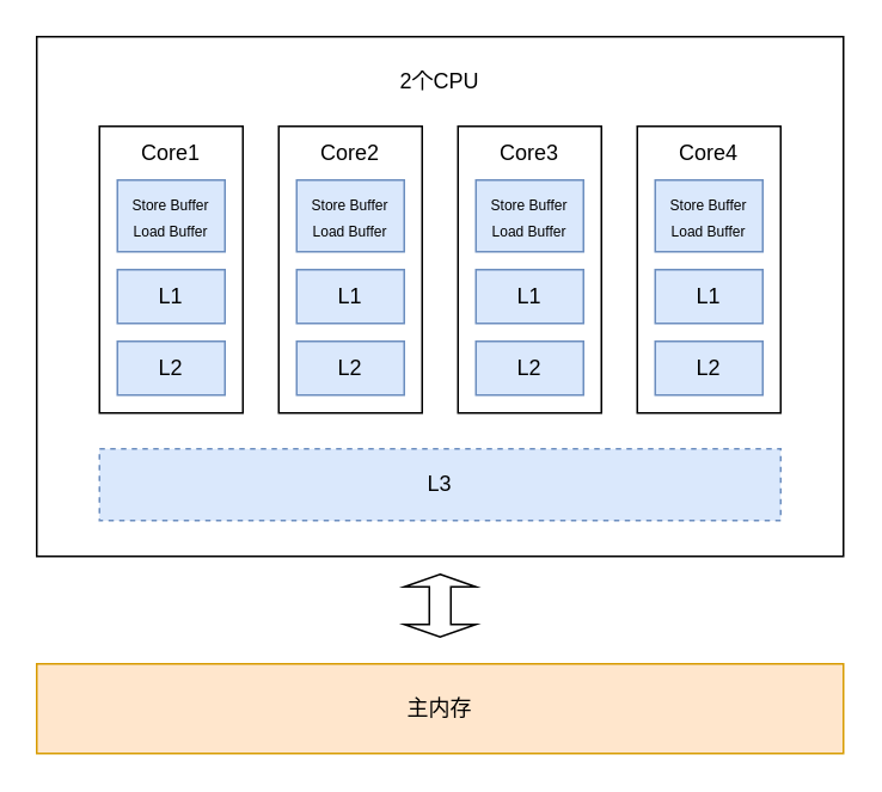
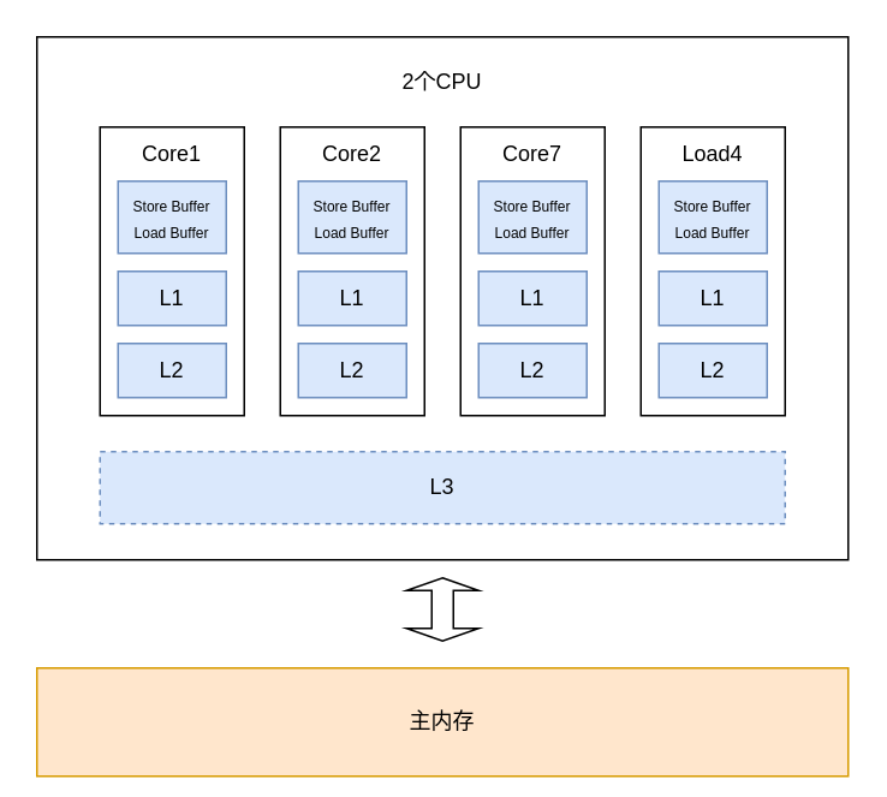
  <mxCell id="0" />
  <mxCell id="1" parent="0" />
  <mxCell id="2" value="" style="rounded=0;whiteSpace=wrap;html=1;" vertex="1" parent="1"><mxGeometry x="20" y="20" width="450" height="290" as="geometry" /></mxCell>
  <mxCell id="3" value="2个CPU" style="text;html=1;strokeColor=none;fillColor=none;align=center;verticalAlign=middle;whiteSpace=wrap;rounded=0;" vertex="1" parent="1"><mxGeometry x="215" y="30" width="60" height="30" as="geometry" /></mxCell>
  <mxCell id="4" value="" style="rounded=0;whiteSpace=wrap;html=1;" vertex="1" parent="1"><mxGeometry x="55" y="70" width="80" height="160" as="geometry" /></mxCell>
  <mxCell id="5" value="L1" style="rounded=0;whiteSpace=wrap;html=1;fillColor=#dae8fc;strokeColor=#6c8ebf;" vertex="1" parent="1"><mxGeometry x="65" y="150" width="60" height="30" as="geometry" /></mxCell>
  <mxCell id="6" value="L2" style="rounded=0;whiteSpace=wrap;html=1;fillColor=#dae8fc;strokeColor=#6c8ebf;" vertex="1" parent="1"><mxGeometry x="65" y="190" width="60" height="30" as="geometry" /></mxCell>
  <mxCell id="7" value="Core1" style="text;html=1;strokeColor=none;fillColor=none;align=center;verticalAlign=middle;whiteSpace=wrap;rounded=0;" vertex="1" parent="1"><mxGeometry x="65" y="70" width="60" height="30" as="geometry" /></mxCell>
  <mxCell id="8" value="" style="rounded=0;whiteSpace=wrap;html=1;" vertex="1" parent="1"><mxGeometry x="155" y="70" width="80" height="160" as="geometry" /></mxCell>
  <mxCell id="9" value="L1" style="rounded=0;whiteSpace=wrap;html=1;fillColor=#dae8fc;strokeColor=#6c8ebf;" vertex="1" parent="1"><mxGeometry x="165" y="150" width="60" height="30" as="geometry" /></mxCell>
  <mxCell id="10" value="L2" style="rounded=0;whiteSpace=wrap;html=1;fillColor=#dae8fc;strokeColor=#6c8ebf;" vertex="1" parent="1"><mxGeometry x="165" y="190" width="60" height="30" as="geometry" /></mxCell>
  <mxCell id="11" value="Core2" style="text;html=1;strokeColor=none;fillColor=none;align=center;verticalAlign=middle;whiteSpace=wrap;rounded=0;" vertex="1" parent="1"><mxGeometry x="165" y="70" width="60" height="30" as="geometry" /></mxCell>
  <mxCell id="12" value="" style="rounded=0;whiteSpace=wrap;html=1;" vertex="1" parent="1"><mxGeometry x="255" y="70" width="80" height="160" as="geometry" /></mxCell>
  <mxCell id="13" value="L1" style="rounded=0;whiteSpace=wrap;html=1;fillColor=#dae8fc;strokeColor=#6c8ebf;" vertex="1" parent="1"><mxGeometry x="265" y="150" width="60" height="30" as="geometry" /></mxCell>
  <mxCell id="14" value="L2" style="rounded=0;whiteSpace=wrap;html=1;fillColor=#dae8fc;strokeColor=#6c8ebf;" vertex="1" parent="1"><mxGeometry x="265" y="190" width="60" height="30" as="geometry" /></mxCell>
- <mxCell id="15" value="Core3" style="text;html=1;strokeColor=none;fillColor=none;align=center;verticalAlign=middle;whiteSpace=wrap;rounded=0;" vertex="1" parent="1"><mxGeometry x="265" y="70" width="60" height="30" as="geometry" /></mxCell>
+ <mxCell id="15" value="Core7" style="text;html=1;strokeColor=none;fillColor=none;align=center;verticalAlign=middle;whiteSpace=wrap;rounded=0;" vertex="1" parent="1"><mxGeometry x="265" y="70" width="60" height="30" as="geometry" /></mxCell>
  <mxCell id="16" value="" style="rounded=0;whiteSpace=wrap;html=1;" vertex="1" parent="1"><mxGeometry x="355" y="70" width="80" height="160" as="geometry" /></mxCell>
  <mxCell id="17" value="L1" style="rounded=0;whiteSpace=wrap;html=1;fillColor=#dae8fc;strokeColor=#6c8ebf;" vertex="1" parent="1"><mxGeometry x="365" y="150" width="60" height="30" as="geometry" /></mxCell>
  <mxCell id="18" value="L2" style="rounded=0;whiteSpace=wrap;html=1;fillColor=#dae8fc;strokeColor=#6c8ebf;" vertex="1" parent="1"><mxGeometry x="365" y="190" width="60" height="30" as="geometry" /></mxCell>
- <mxCell id="19" value="Core4" style="text;html=1;strokeColor=none;fillColor=none;align=center;verticalAlign=middle;whiteSpace=wrap;rounded=0;" vertex="1" parent="1"><mxGeometry x="365" y="70" width="60" height="30" as="geometry" /></mxCell>
+ <mxCell id="19" value="Load4" style="text;html=1;strokeColor=none;fillColor=none;align=center;verticalAlign=middle;whiteSpace=wrap;rounded=0;" vertex="1" parent="1"><mxGeometry x="365" y="70" width="60" height="30" as="geometry" /></mxCell>
  <mxCell id="20" value="L3" style="rounded=0;whiteSpace=wrap;html=1;fillColor=#dae8fc;strokeColor=#6c8ebf;dashed=1;" vertex="1" parent="1"><mxGeometry x="55" y="250" width="380" height="40" as="geometry" /></mxCell>
- <mxCell id="21" value="主内存" style="rounded=0;whiteSpace=wrap;html=1;fillColor=#ffe6cc;strokeColor=#d79b00;" vertex="1" parent="1"><mxGeometry x="20" y="370" width="450" height="50" as="geometry" /></mxCell>
+ <mxCell id="21" value="主内存" style="rounded=0;whiteSpace=wrap;html=1;fillColor=#ffe6cc;strokeColor=#d79b00;" vertex="1" parent="1"><mxGeometry x="20" y="370" width="450" height="60" as="geometry" /></mxCell>
  <mxCell id="22" value="" style="shape=doubleArrow;direction=south;whiteSpace=wrap;html=1;" vertex="1" parent="1"><mxGeometry x="225" y="320" width="40" height="35" as="geometry" /></mxCell>
  <mxCell id="23" value="&lt;font style=&quot;font-size: 8px&quot;&gt;Store Buffer&lt;br&gt;Load Buffer&lt;/font&gt;" style="rounded=0;whiteSpace=wrap;html=1;fillColor=#dae8fc;strokeColor=#6c8ebf;" vertex="1" parent="1"><mxGeometry x="65" y="100" width="60" height="40" as="geometry" /></mxCell>
  <mxCell id="24" value="&lt;font style=&quot;font-size: 8px&quot;&gt;Store Buffer&lt;br&gt;Load Buffer&lt;/font&gt;" style="rounded=0;whiteSpace=wrap;html=1;fillColor=#dae8fc;strokeColor=#6c8ebf;" vertex="1" parent="1"><mxGeometry x="165" y="100" width="60" height="40" as="geometry" /></mxCell>
  <mxCell id="25" value="&lt;font style=&quot;font-size: 8px&quot;&gt;Store Buffer&lt;br&gt;Load Buffer&lt;/font&gt;" style="rounded=0;whiteSpace=wrap;html=1;fillColor=#dae8fc;strokeColor=#6c8ebf;" vertex="1" parent="1"><mxGeometry x="265" y="100" width="60" height="40" as="geometry" /></mxCell>
  <mxCell id="26" value="&lt;font style=&quot;font-size: 8px&quot;&gt;Store Buffer&lt;br&gt;Load Buffer&lt;/font&gt;" style="rounded=0;whiteSpace=wrap;html=1;fillColor=#dae8fc;strokeColor=#6c8ebf;" vertex="1" parent="1"><mxGeometry x="365" y="100" width="60" height="40" as="geometry" /></mxCell>
